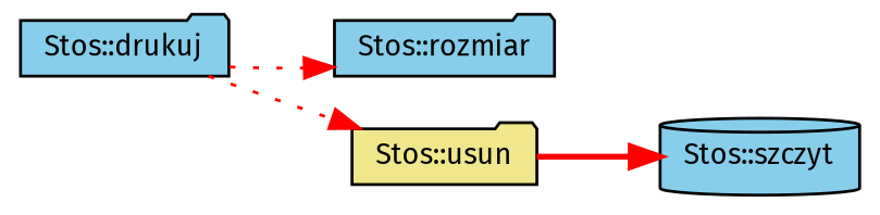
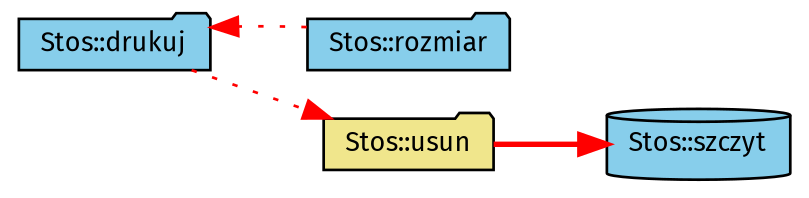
  digraph {
    fontname="Fira Sans"
    rankdir=LR
    node [color=black fillcolor=skyblue fontname="Fira Sans" fontsize=10 shape=folder style=filled]
    edge [color=red fontname="Fira Sans" fontsize=10 labelfontname=Helvetica labelfontsize=10 style=dotted]
    n1 [fontcolor=black height=0.2 label="Stos::drukuj" width=0.4]
    n2 [height=0.2 label="Stos::rozmiar" width=0.4]
    n3 [fillcolor=khaki height=0.2 label="Stos::usun" width=0.4]
    n4 [height=0.2 label="Stos::szczyt" shape=cylinder width=0.4]
-   n1 -> n2
+   n2 -> n1
    n1 -> n3
    n3 -> n4 [style=bold]
  }
